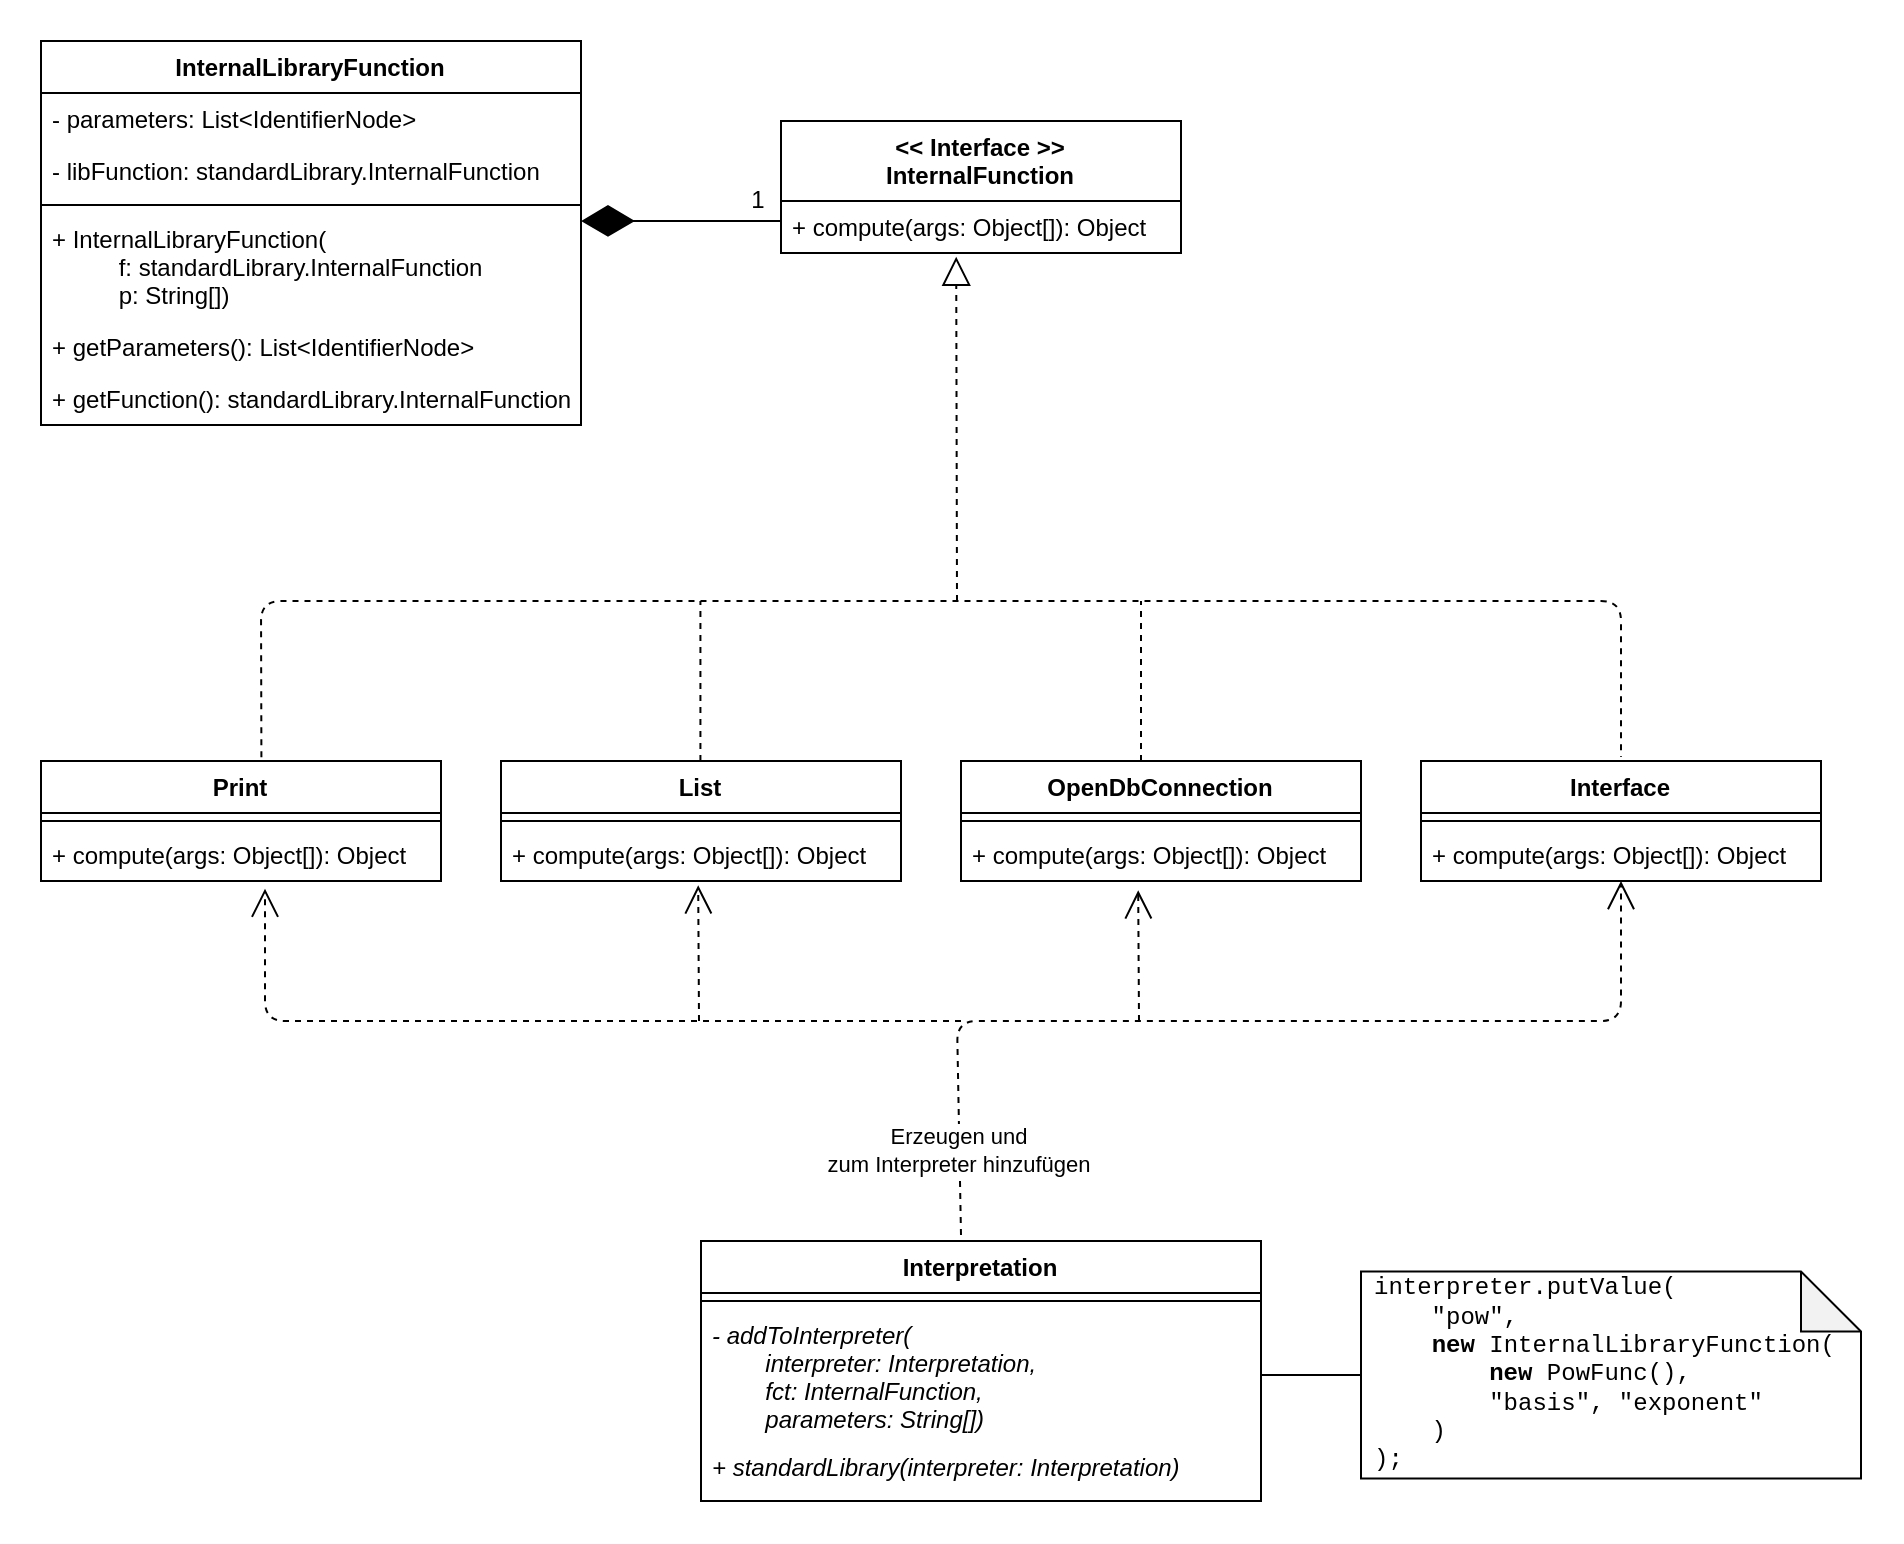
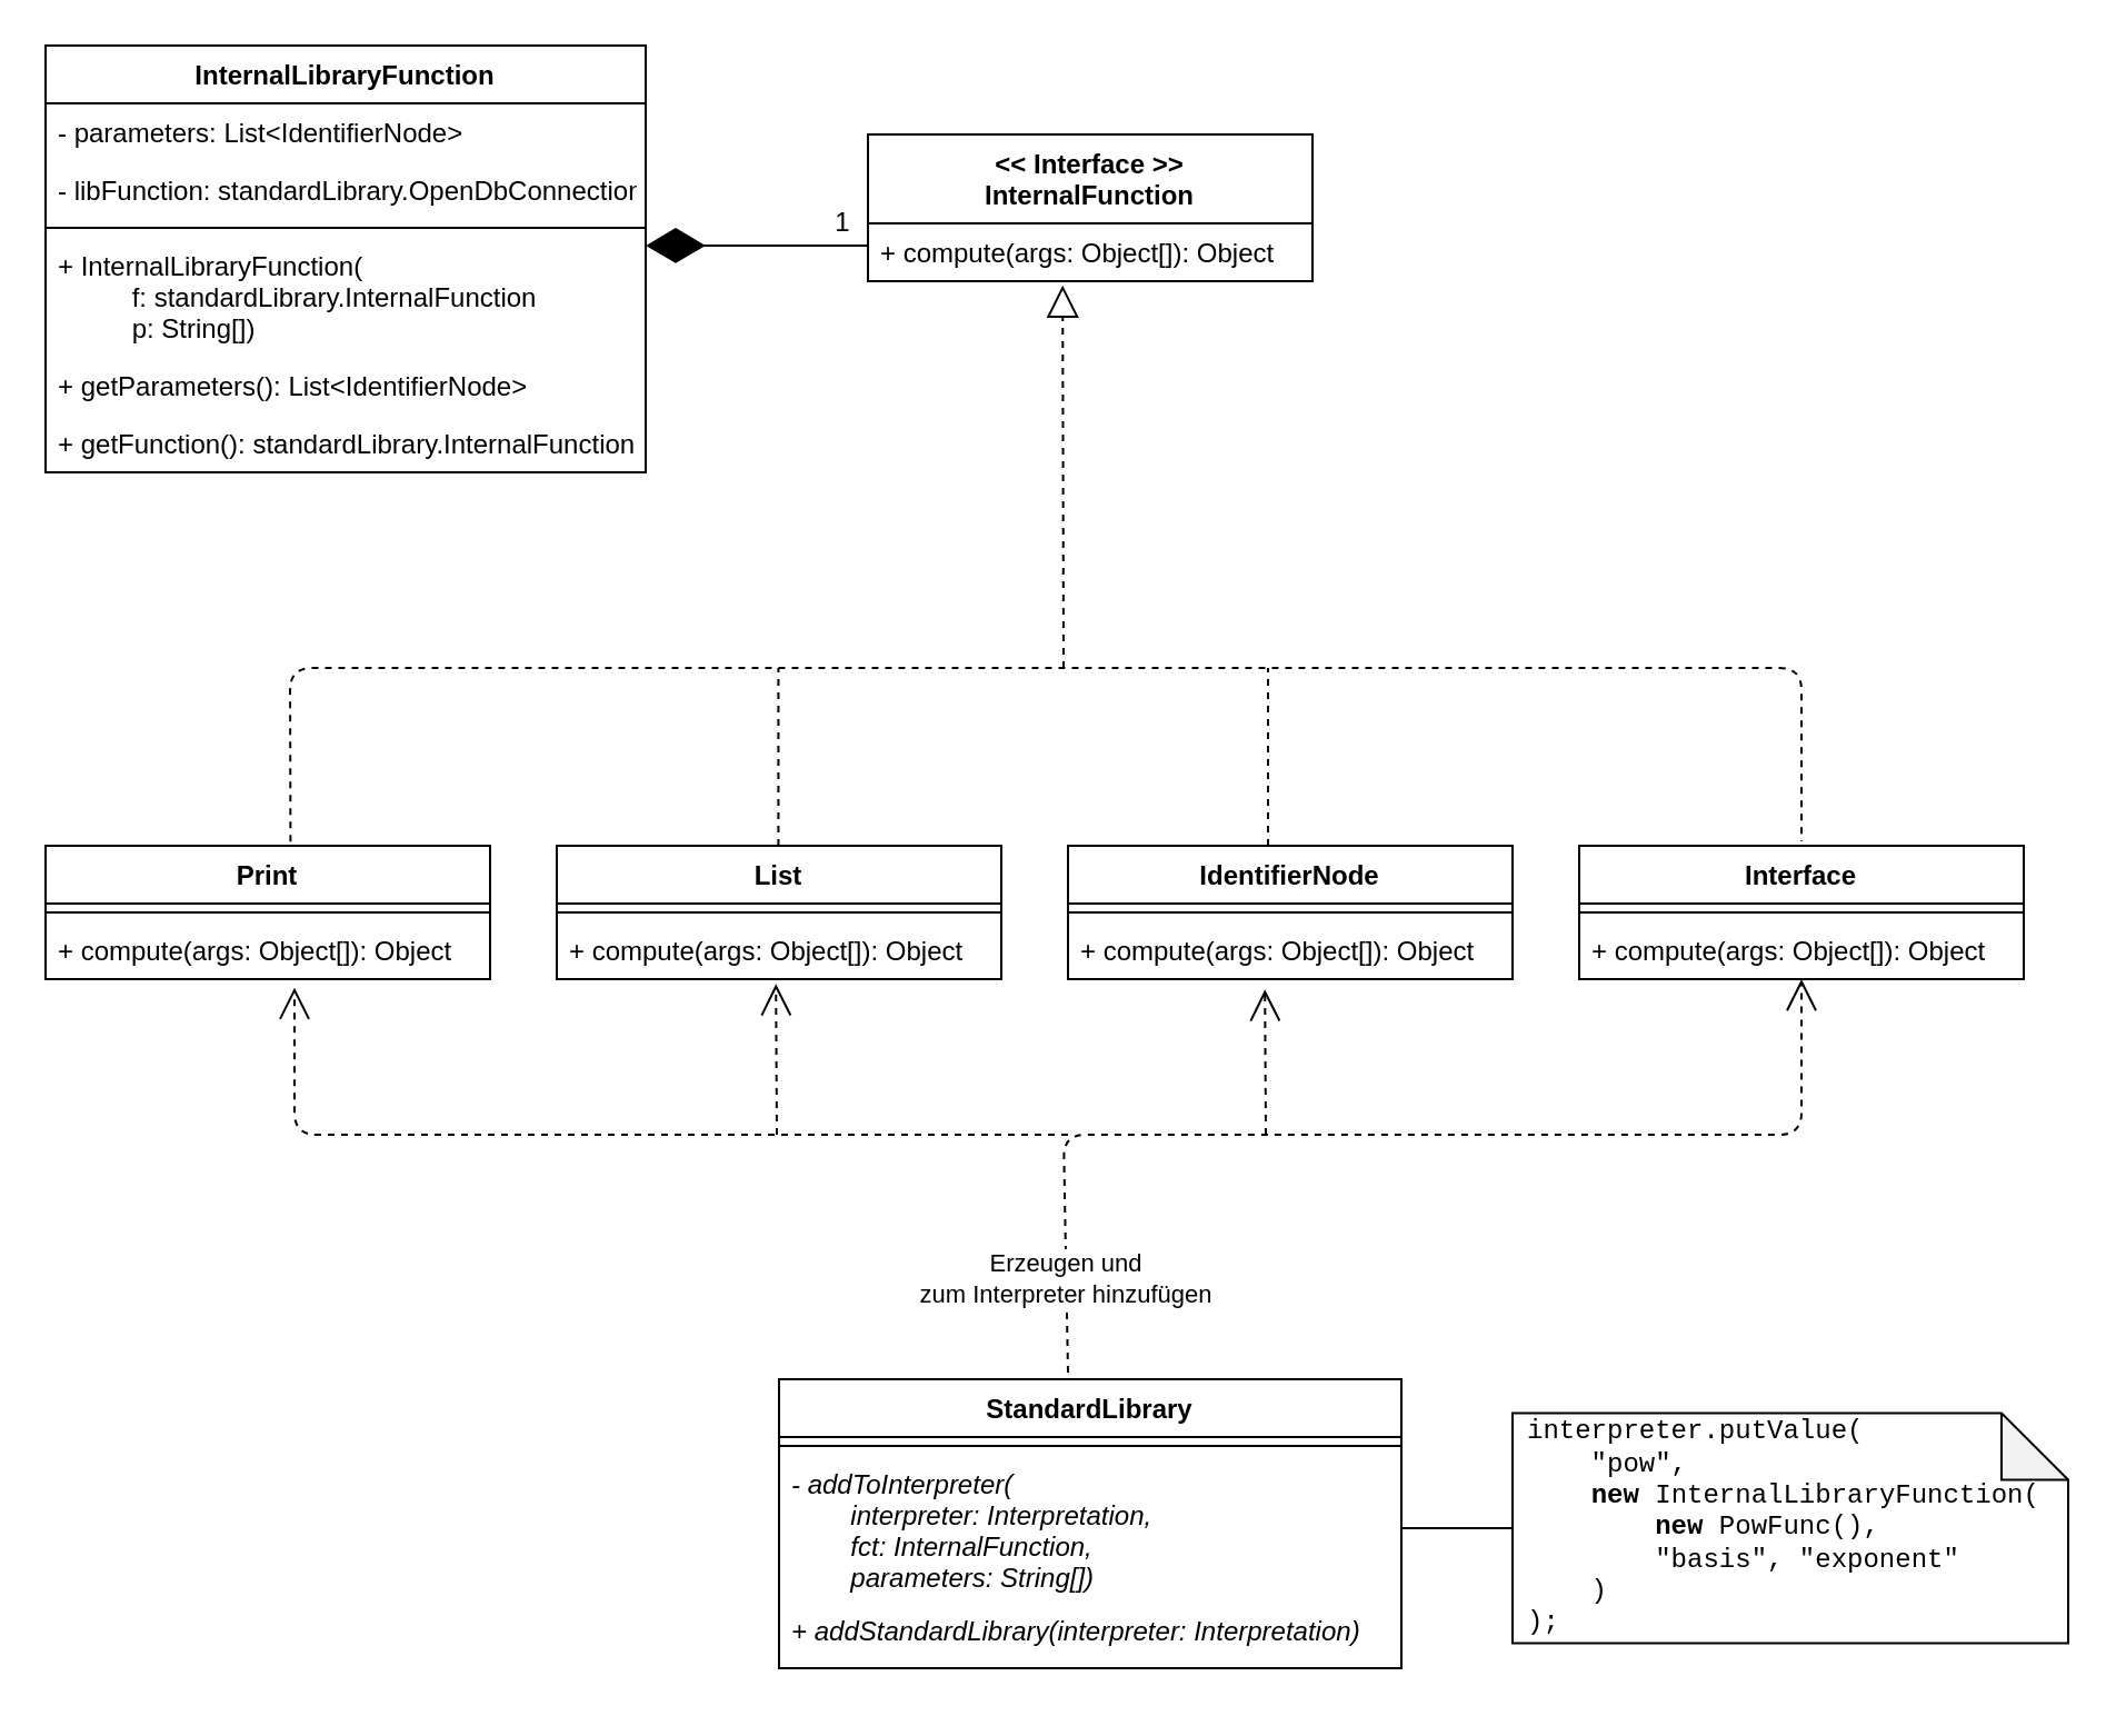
  <mxCell id="0" />
  <mxCell id="1" parent="0" />
  <mxCell id="2" value="InternalLibraryFunction" style="swimlane;fontStyle=1;align=center;verticalAlign=top;childLayout=stackLayout;horizontal=1;startSize=26;horizontalStack=0;resizeParent=1;resizeParentMax=0;resizeLast=0;collapsible=1;marginBottom=0;" parent="1" vertex="1"><mxGeometry x="20" y="20" width="270" height="192" as="geometry" /></mxCell>
  <mxCell id="3" value="- parameters: List&lt;IdentifierNode&gt;" style="text;strokeColor=none;fillColor=none;align=left;verticalAlign=top;spacingLeft=4;spacingRight=4;overflow=hidden;rotatable=0;points=[[0,0.5],[1,0.5]];portConstraint=eastwest;" parent="2" vertex="1"><mxGeometry y="26" width="270" height="26" as="geometry" /></mxCell>
- <mxCell id="4" value="- libFunction: standardLibrary.InternalFunction" style="text;strokeColor=none;fillColor=none;align=left;verticalAlign=top;spacingLeft=4;spacingRight=4;overflow=hidden;rotatable=0;points=[[0,0.5],[1,0.5]];portConstraint=eastwest;" parent="2" vertex="1"><mxGeometry y="52" width="270" height="26" as="geometry" /></mxCell>
+ <mxCell id="4" value="- libFunction: standardLibrary.OpenDbConnection" style="text;strokeColor=none;fillColor=none;align=left;verticalAlign=top;spacingLeft=4;spacingRight=4;overflow=hidden;rotatable=0;points=[[0,0.5],[1,0.5]];portConstraint=eastwest;" parent="2" vertex="1"><mxGeometry y="52" width="270" height="26" as="geometry" /></mxCell>
  <mxCell id="5" value="" style="line;strokeWidth=1;fillColor=none;align=left;verticalAlign=middle;spacingTop=-1;spacingLeft=3;spacingRight=3;rotatable=0;labelPosition=right;points=[];portConstraint=eastwest;" parent="2" vertex="1"><mxGeometry y="78" width="270" height="8" as="geometry" /></mxCell>
  <mxCell id="6" value="+ InternalLibraryFunction(&#10;          f: standardLibrary.InternalFunction&#10;          p: String[])" style="text;strokeColor=none;fillColor=none;align=left;verticalAlign=top;spacingLeft=4;spacingRight=4;overflow=hidden;rotatable=0;points=[[0,0.5],[1,0.5]];portConstraint=eastwest;" parent="2" vertex="1"><mxGeometry y="86" width="270" height="54" as="geometry" /></mxCell>
  <mxCell id="7" value="+ getParameters(): List&lt;IdentifierNode&gt;" style="text;strokeColor=none;fillColor=none;align=left;verticalAlign=top;spacingLeft=4;spacingRight=4;overflow=hidden;rotatable=0;points=[[0,0.5],[1,0.5]];portConstraint=eastwest;" parent="2" vertex="1"><mxGeometry y="140" width="270" height="26" as="geometry" /></mxCell>
  <mxCell id="8" value="+ getFunction(): standardLibrary.InternalFunction" style="text;strokeColor=none;fillColor=none;align=left;verticalAlign=top;spacingLeft=4;spacingRight=4;overflow=hidden;rotatable=0;points=[[0,0.5],[1,0.5]];portConstraint=eastwest;" parent="2" vertex="1"><mxGeometry y="166" width="270" height="26" as="geometry" /></mxCell>
  <mxCell id="9" value="&lt;&lt; Interface &gt;&gt;&#10;InternalFunction" style="swimlane;fontStyle=1;align=center;verticalAlign=top;childLayout=stackLayout;horizontal=1;startSize=40;horizontalStack=0;resizeParent=1;resizeParentMax=0;resizeLast=0;collapsible=1;marginBottom=0;" vertex="1" parent="1"><mxGeometry x="390" y="60" width="200" height="66" as="geometry" /></mxCell>
  <mxCell id="10" value="+ compute(args: Object[]): Object" style="text;strokeColor=none;fillColor=none;align=left;verticalAlign=top;spacingLeft=4;spacingRight=4;overflow=hidden;rotatable=0;points=[[0,0.5],[1,0.5]];portConstraint=eastwest;" vertex="1" parent="9"><mxGeometry y="40" width="200" height="26" as="geometry" /></mxCell>
  <mxCell id="11" value="" style="endArrow=diamondThin;endFill=1;endSize=24;html=1;entryX=1;entryY=0.074;entryDx=0;entryDy=0;entryPerimeter=0;" edge="1" parent="1" target="6"><mxGeometry width="160" relative="1" as="geometry"><mxPoint x="390" y="110" as="sourcePoint" /><mxPoint x="320" y="110" as="targetPoint" /></mxGeometry></mxCell>
  <mxCell id="12" value="1" style="text;html=1;strokeColor=none;fillColor=none;align=center;verticalAlign=middle;whiteSpace=wrap;rounded=0;" vertex="1" parent="1"><mxGeometry x="359" y="90" width="40" height="20" as="geometry" /></mxCell>
  <mxCell id="13" value="Print" style="swimlane;fontStyle=1;align=center;verticalAlign=top;childLayout=stackLayout;horizontal=1;startSize=26;horizontalStack=0;resizeParent=1;resizeParentMax=0;resizeLast=0;collapsible=1;marginBottom=0;" vertex="1" parent="1"><mxGeometry x="20" y="380" width="200" height="60" as="geometry" /></mxCell>
  <mxCell id="14" value="" style="line;strokeWidth=1;fillColor=none;align=left;verticalAlign=middle;spacingTop=-1;spacingLeft=3;spacingRight=3;rotatable=0;labelPosition=right;points=[];portConstraint=eastwest;" vertex="1" parent="13"><mxGeometry y="26" width="200" height="8" as="geometry" /></mxCell>
  <mxCell id="15" value="+ compute(args: Object[]): Object" style="text;strokeColor=none;fillColor=none;align=left;verticalAlign=top;spacingLeft=4;spacingRight=4;overflow=hidden;rotatable=0;points=[[0,0.5],[1,0.5]];portConstraint=eastwest;" vertex="1" parent="13"><mxGeometry y="34" width="200" height="26" as="geometry" /></mxCell>
  <mxCell id="16" value="List" style="swimlane;fontStyle=1;align=center;verticalAlign=top;childLayout=stackLayout;horizontal=1;startSize=26;horizontalStack=0;resizeParent=1;resizeParentMax=0;resizeLast=0;collapsible=1;marginBottom=0;" vertex="1" parent="1"><mxGeometry x="250" y="380" width="200" height="60" as="geometry" /></mxCell>
  <mxCell id="17" value="" style="line;strokeWidth=1;fillColor=none;align=left;verticalAlign=middle;spacingTop=-1;spacingLeft=3;spacingRight=3;rotatable=0;labelPosition=right;points=[];portConstraint=eastwest;" vertex="1" parent="16"><mxGeometry y="26" width="200" height="8" as="geometry" /></mxCell>
  <mxCell id="18" value="+ compute(args: Object[]): Object" style="text;strokeColor=none;fillColor=none;align=left;verticalAlign=top;spacingLeft=4;spacingRight=4;overflow=hidden;rotatable=0;points=[[0,0.5],[1,0.5]];portConstraint=eastwest;" vertex="1" parent="16"><mxGeometry y="34" width="200" height="26" as="geometry" /></mxCell>
- <mxCell id="19" value="OpenDbConnection" style="swimlane;fontStyle=1;align=center;verticalAlign=top;childLayout=stackLayout;horizontal=1;startSize=26;horizontalStack=0;resizeParent=1;resizeParentMax=0;resizeLast=0;collapsible=1;marginBottom=0;" vertex="1" parent="1"><mxGeometry x="480" y="380" width="200" height="60" as="geometry" /></mxCell>
+ <mxCell id="19" value="IdentifierNode" style="swimlane;fontStyle=1;align=center;verticalAlign=top;childLayout=stackLayout;horizontal=1;startSize=26;horizontalStack=0;resizeParent=1;resizeParentMax=0;resizeLast=0;collapsible=1;marginBottom=0;" vertex="1" parent="1"><mxGeometry x="480" y="380" width="200" height="60" as="geometry" /></mxCell>
  <mxCell id="20" value="" style="line;strokeWidth=1;fillColor=none;align=left;verticalAlign=middle;spacingTop=-1;spacingLeft=3;spacingRight=3;rotatable=0;labelPosition=right;points=[];portConstraint=eastwest;" vertex="1" parent="19"><mxGeometry y="26" width="200" height="8" as="geometry" /></mxCell>
  <mxCell id="21" value="+ compute(args: Object[]): Object" style="text;strokeColor=none;fillColor=none;align=left;verticalAlign=top;spacingLeft=4;spacingRight=4;overflow=hidden;rotatable=0;points=[[0,0.5],[1,0.5]];portConstraint=eastwest;" vertex="1" parent="19"><mxGeometry y="34" width="200" height="26" as="geometry" /></mxCell>
  <mxCell id="22" value="Interface" style="swimlane;fontStyle=1;align=center;verticalAlign=top;childLayout=stackLayout;horizontal=1;startSize=26;horizontalStack=0;resizeParent=1;resizeParentMax=0;resizeLast=0;collapsible=1;marginBottom=0;" vertex="1" parent="1"><mxGeometry x="710" y="380" width="200" height="60" as="geometry" /></mxCell>
  <mxCell id="23" value="" style="line;strokeWidth=1;fillColor=none;align=left;verticalAlign=middle;spacingTop=-1;spacingLeft=3;spacingRight=3;rotatable=0;labelPosition=right;points=[];portConstraint=eastwest;" vertex="1" parent="22"><mxGeometry y="26" width="200" height="8" as="geometry" /></mxCell>
  <mxCell id="24" value="+ compute(args: Object[]): Object" style="text;strokeColor=none;fillColor=none;align=left;verticalAlign=top;spacingLeft=4;spacingRight=4;overflow=hidden;rotatable=0;points=[[0,0.5],[1,0.5]];portConstraint=eastwest;" vertex="1" parent="22"><mxGeometry y="34" width="200" height="26" as="geometry" /></mxCell>
  <mxCell id="25" value="" style="endArrow=block;dashed=1;endFill=0;endSize=12;html=1;entryX=0.438;entryY=1.071;entryDx=0;entryDy=0;entryPerimeter=0;" edge="1" parent="1" target="10"><mxGeometry width="160" relative="1" as="geometry"><mxPoint x="478" y="300" as="sourcePoint" /><mxPoint x="500" y="140" as="targetPoint" /></mxGeometry></mxCell>
  <mxCell id="26" value="" style="endArrow=none;dashed=1;html=1;exitX=0.551;exitY=-0.031;exitDx=0;exitDy=0;exitPerimeter=0;" edge="1" parent="1" source="13"><mxGeometry width="50" height="50" relative="1" as="geometry"><mxPoint x="130" y="370" as="sourcePoint" /><mxPoint x="810" y="378" as="targetPoint" /><Array as="points"><mxPoint x="130" y="300" /><mxPoint x="810" y="300" /></Array></mxGeometry></mxCell>
  <mxCell id="27" value="" style="endArrow=none;dashed=1;html=1;exitX=0.45;exitY=0;exitDx=0;exitDy=0;exitPerimeter=0;" edge="1" parent="1" source="19"><mxGeometry width="50" height="50" relative="1" as="geometry"><mxPoint x="530" y="390" as="sourcePoint" /><mxPoint x="570" y="300" as="targetPoint" /></mxGeometry></mxCell>
  <mxCell id="28" value="" style="endArrow=none;dashed=1;html=1;exitX=0.45;exitY=0;exitDx=0;exitDy=0;exitPerimeter=0;" edge="1" parent="1"><mxGeometry width="50" height="50" relative="1" as="geometry"><mxPoint x="349.71" y="380" as="sourcePoint" /><mxPoint x="349.71" y="300" as="targetPoint" /></mxGeometry></mxCell>
- <mxCell id="29" value="Interpretation" style="swimlane;fontStyle=1;align=center;verticalAlign=top;childLayout=stackLayout;horizontal=1;startSize=26;horizontalStack=0;resizeParent=1;resizeParentMax=0;resizeLast=0;collapsible=1;marginBottom=0;" vertex="1" parent="1"><mxGeometry x="350" y="620" width="280" height="130" as="geometry" /></mxCell>
+ <mxCell id="29" value="StandardLibrary" style="swimlane;fontStyle=1;align=center;verticalAlign=top;childLayout=stackLayout;horizontal=1;startSize=26;horizontalStack=0;resizeParent=1;resizeParentMax=0;resizeLast=0;collapsible=1;marginBottom=0;" vertex="1" parent="1"><mxGeometry x="350" y="620" width="280" height="130" as="geometry" /></mxCell>
  <mxCell id="30" value="" style="line;strokeWidth=1;fillColor=none;align=left;verticalAlign=middle;spacingTop=-1;spacingLeft=3;spacingRight=3;rotatable=0;labelPosition=right;points=[];portConstraint=eastwest;" vertex="1" parent="29"><mxGeometry y="26" width="280" height="8" as="geometry" /></mxCell>
  <mxCell id="31" value="- addToInterpreter(&#10;        interpreter: Interpretation,&#10;        fct: InternalFunction,&#10;        parameters: String[])" style="text;strokeColor=none;fillColor=none;align=left;verticalAlign=top;spacingLeft=4;spacingRight=4;overflow=hidden;rotatable=0;points=[[0,0.5],[1,0.5]];portConstraint=eastwest;fontStyle=2" vertex="1" parent="29"><mxGeometry y="34" width="280" height="66" as="geometry" /></mxCell>
- <mxCell id="32" value="+ standardLibrary(interpreter: Interpretation)" style="text;strokeColor=none;fillColor=none;align=left;verticalAlign=top;spacingLeft=4;spacingRight=4;overflow=hidden;rotatable=0;points=[[0,0.5],[1,0.5]];portConstraint=eastwest;fontStyle=2" vertex="1" parent="29"><mxGeometry y="100" width="280" height="30" as="geometry" /></mxCell>
+ <mxCell id="32" value="+ addStandardLibrary(interpreter: Interpretation)" style="text;strokeColor=none;fillColor=none;align=left;verticalAlign=top;spacingLeft=4;spacingRight=4;overflow=hidden;rotatable=0;points=[[0,0.5],[1,0.5]];portConstraint=eastwest;fontStyle=2" vertex="1" parent="29"><mxGeometry y="100" width="280" height="30" as="geometry" /></mxCell>
  <mxCell id="33" value="Erzeugen und&lt;br&gt;zum Interpreter hinzufügen" style="endArrow=open;endSize=12;dashed=1;html=1;entryX=0.5;entryY=1;entryDx=0;entryDy=0;entryPerimeter=0;" edge="1" parent="1" target="24"><mxGeometry x="-0.834" width="160" relative="1" as="geometry"><mxPoint x="480" y="617" as="sourcePoint" /><mxPoint x="630" y="500" as="targetPoint" /><Array as="points"><mxPoint x="478" y="510" /><mxPoint x="810" y="510" /></Array><mxPoint as="offset" /></mxGeometry></mxCell>
  <mxCell id="34" value="" style="endArrow=open;endSize=12;dashed=1;html=1;entryX=0.56;entryY=1.147;entryDx=0;entryDy=0;entryPerimeter=0;" edge="1" parent="1" target="15"><mxGeometry width="160" relative="1" as="geometry"><mxPoint x="480" y="510" as="sourcePoint" /><mxPoint x="520" y="490" as="targetPoint" /><Array as="points"><mxPoint x="132" y="510" /></Array></mxGeometry></mxCell>
  <mxCell id="35" value="" style="endArrow=open;endSize=12;dashed=1;html=1;entryX=0.493;entryY=1.083;entryDx=0;entryDy=0;entryPerimeter=0;" edge="1" parent="1" target="18"><mxGeometry width="160" relative="1" as="geometry"><mxPoint x="349" y="510" as="sourcePoint" /><mxPoint x="520" y="490" as="targetPoint" /></mxGeometry></mxCell>
  <mxCell id="36" value="" style="endArrow=open;endSize=12;dashed=1;html=1;entryX=0.443;entryY=1.179;entryDx=0;entryDy=0;entryPerimeter=0;" edge="1" parent="1" target="21"><mxGeometry width="160" relative="1" as="geometry"><mxPoint x="569" y="510" as="sourcePoint" /><mxPoint x="650" y="480" as="targetPoint" /></mxGeometry></mxCell>
  <mxCell id="37" value="interpreter.putValue(&lt;br&gt;&amp;nbsp; &amp;nbsp; &quot;pow&quot;,&lt;br&gt;&amp;nbsp; &amp;nbsp; &lt;b&gt;new&lt;/b&gt; InternalLibraryFunction(&lt;br&gt;&amp;nbsp; &amp;nbsp; &amp;nbsp; &amp;nbsp; &lt;b&gt;new&lt;/b&gt; PowFunc(),&lt;br&gt;&amp;nbsp; &amp;nbsp; &amp;nbsp; &amp;nbsp; &quot;basis&quot;, &quot;exponent&quot;&lt;br&gt;&amp;nbsp; &amp;nbsp; )&lt;br&gt;);" style="shape=note;whiteSpace=wrap;html=1;backgroundOutline=1;darkOpacity=0.05;align=left;spacingLeft=5;fontFamily=Courier New;" vertex="1" parent="1"><mxGeometry x="680" y="635.25" width="250" height="103.5" as="geometry" /></mxCell>
  <mxCell id="38" value="" style="endArrow=none;html=1;exitX=1;exitY=0.5;exitDx=0;exitDy=0;entryX=0;entryY=0.5;entryDx=0;entryDy=0;entryPerimeter=0;" edge="1" parent="1" source="31" target="37"><mxGeometry width="50" height="50" relative="1" as="geometry"><mxPoint x="730" y="600" as="sourcePoint" /><mxPoint x="780" y="550" as="targetPoint" /></mxGeometry></mxCell>
